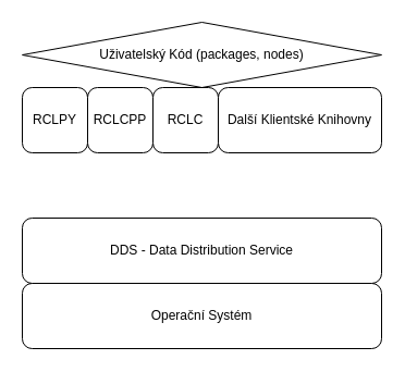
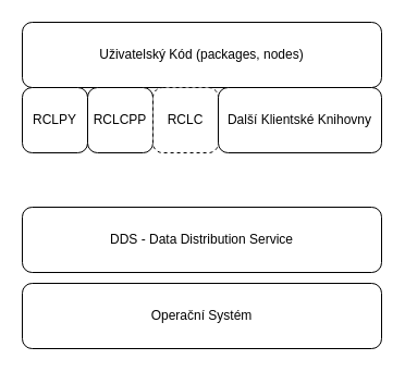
  <mxCell id="0" />
  <mxCell id="1" parent="0" />
- <mxCell id="2" value="Uživatelský Kód (packages, nodes)" style="rhombus;whiteSpace=wrap;html=1;" vertex="1" parent="1"><mxGeometry x="20" width="330" height="60" as="geometry" y="20" /></mxCell>
- <mxCell id="3" value="DDS - Data Distribution Service" style="rounded=1;whiteSpace=wrap;html=1;" vertex="1" parent="1"><mxGeometry x="20" y="200" width="330" height="60" as="geometry" /></mxCell>
+ <mxCell id="2" value="Uživatelský Kód (packages, nodes)" style="rounded=1;whiteSpace=wrap;html=1;" vertex="1" parent="1"><mxGeometry x="20" width="330" height="60" as="geometry" y="20" /></mxCell>
+ <mxCell id="3" value="DDS - Data Distribution Service" style="rounded=1;whiteSpace=wrap;html=1;" vertex="1" parent="1"><mxGeometry x="20" y="190" width="330" height="60" as="geometry" /></mxCell>
  <mxCell id="4" value="RCLPY" style="rounded=1;whiteSpace=wrap;html=1;" vertex="1" parent="1"><mxGeometry x="20" y="80" width="60" height="60" as="geometry" /></mxCell>
  <mxCell id="5" value="RCLCPP" style="rounded=1;whiteSpace=wrap;html=1;" vertex="1" parent="1"><mxGeometry x="80" y="80" width="60" height="60" as="geometry" /></mxCell>
- <mxCell id="6" value="RCLC" style="rounded=1;whiteSpace=wrap;html=1;" vertex="1" parent="1"><mxGeometry x="140" y="80" width="60" height="60" as="geometry" /></mxCell>
+ <mxCell id="6" value="RCLC" style="rounded=1;whiteSpace=wrap;html=1;dashed=1;" vertex="1" parent="1"><mxGeometry x="140" y="80" width="60" height="60" as="geometry" /></mxCell>
  <mxCell id="7" value="Další Klientské Knihovny" style="rounded=1;whiteSpace=wrap;html=1;" vertex="1" parent="1"><mxGeometry x="200" y="80" width="150" height="60" as="geometry" /></mxCell>
  <mxCell id="8" value="Operační Systém" style="rounded=1;whiteSpace=wrap;html=1;" vertex="1" parent="1"><mxGeometry x="20" y="260" width="330" height="60" as="geometry" /></mxCell>
